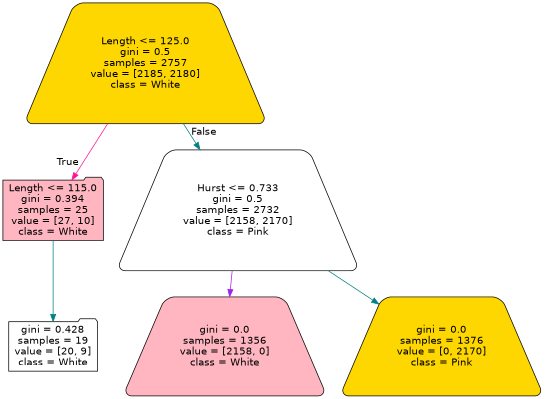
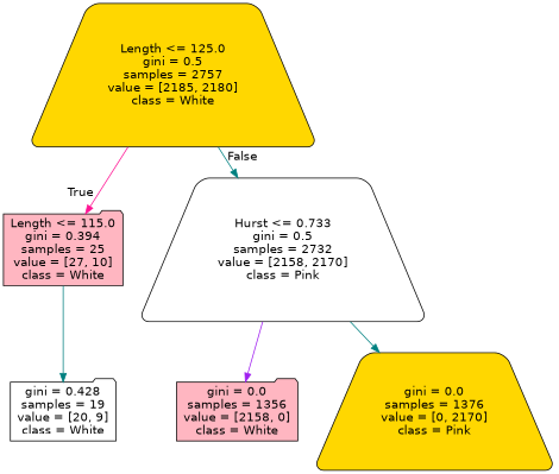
  digraph {
    node [color=black fillcolor=gold fontname=helvetica shape=trapezium style="filled, rounded"]
    edge [color=teal fontname=helvetica]
    n1 [label="Length <= 125.0\ngini = 0.5\nsamples = 2757\nvalue = [2185, 2180]\nclass = White"]
    n2 [fillcolor=lightpink label="Length <= 115.0\ngini = 0.394\nsamples = 25\nvalue = [27, 10]\nclass = White" shape=folder]
    n3 [fillcolor=white label="Hurst <= 0.733\ngini = 0.5\nsamples = 2732\nvalue = [2158, 2170]\nclass = Pink"]
    n4 [fillcolor=white label="gini = 0.428\nsamples = 19\nvalue = [20, 9]\nclass = White" shape=folder]
-   n5 [fillcolor=lightpink label="gini = 0.0\nsamples = 1356\nvalue = [2158, 0]\nclass = White"]
+   n5 [fillcolor=lightpink label="gini = 0.0\nsamples = 1356\nvalue = [2158, 0]\nclass = White" shape=folder]
    n6 [label="gini = 0.0\nsamples = 1376\nvalue = [0, 2170]\nclass = Pink"]
    n1 -> n2 [color=deeppink headlabel=True labelangle=45 labeldistance=2.5]
    n1 -> n3 [headlabel=False labelangle=-45 labeldistance=2.5]
    n2 -> n4
    n3 -> n5 [color=purple]
    n3 -> n6
  }
